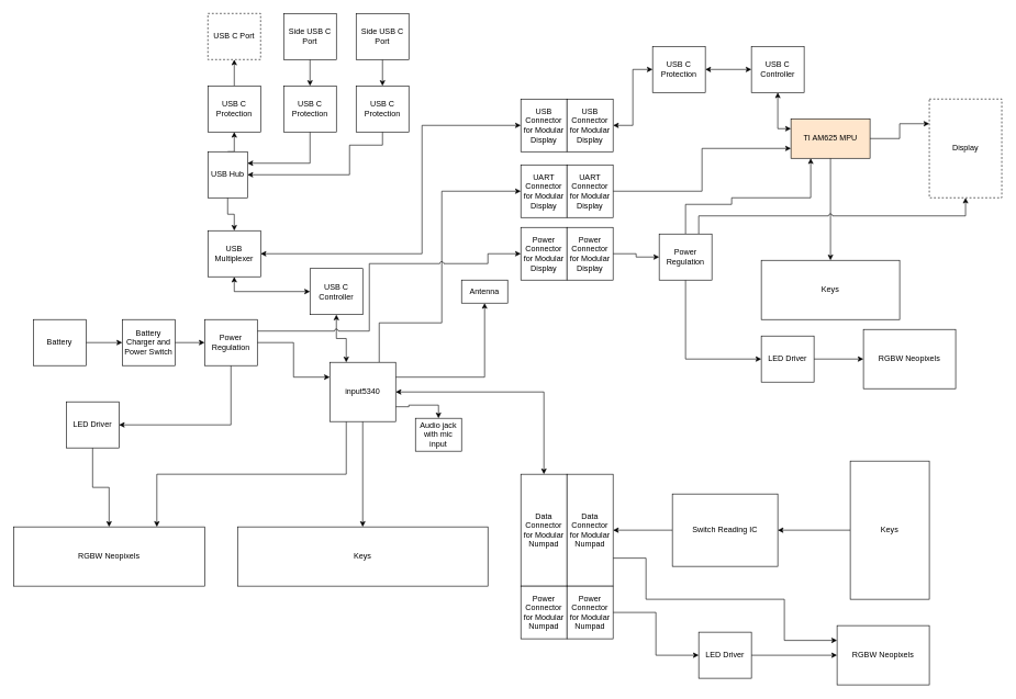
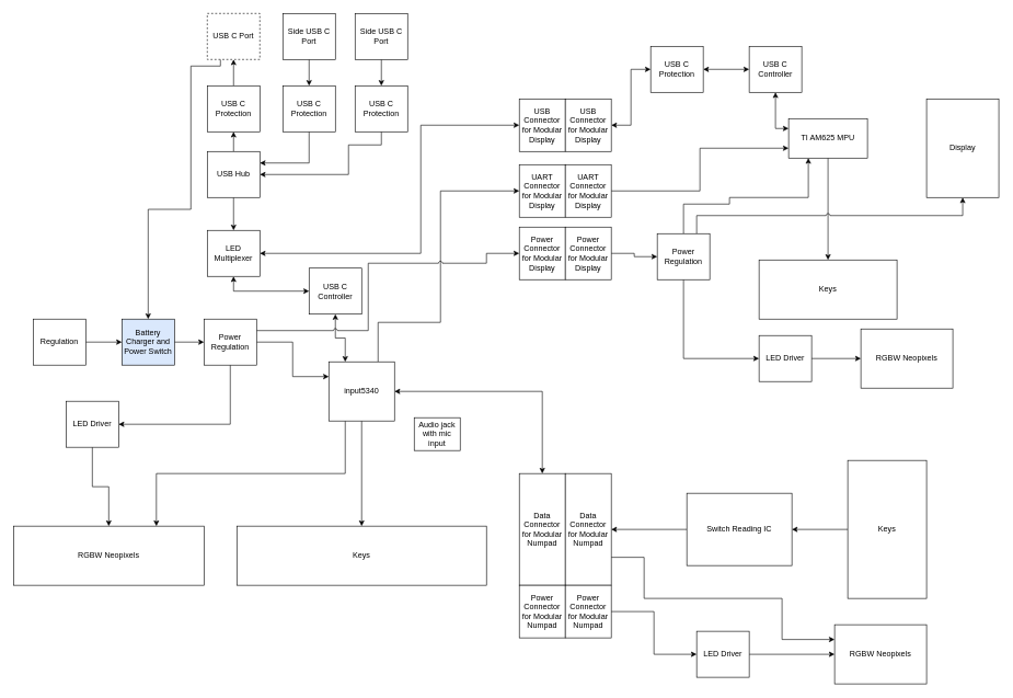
  <mxCell id="0" />
  <mxCell id="1" parent="0" />
- <mxCell id="2" style="edgeStyle=orthogonalEdgeStyle;rounded=0;orthogonalLoop=1;jettySize=auto;html=1;exitX=1;exitY=0.25;exitDx=0;exitDy=0;entryX=0.5;entryY=1;entryDx=0;entryDy=0;" edge="1" parent="1" source="9" target="10"><mxGeometry relative="1" as="geometry" /></mxCell>
  <mxCell id="3" style="edgeStyle=orthogonalEdgeStyle;rounded=0;orthogonalLoop=1;jettySize=auto;html=1;exitX=0.5;exitY=1;exitDx=0;exitDy=0;entryX=0.5;entryY=0;entryDx=0;entryDy=0;" edge="1" parent="1" source="9" target="25"><mxGeometry relative="1" as="geometry" /></mxCell>
  <mxCell id="4" style="edgeStyle=orthogonalEdgeStyle;rounded=0;orthogonalLoop=1;jettySize=auto;html=1;exitX=0.25;exitY=1;exitDx=0;exitDy=0;entryX=0.75;entryY=0;entryDx=0;entryDy=0;" edge="1" parent="1" source="9" target="26"><mxGeometry relative="1" as="geometry" /></mxCell>
  <mxCell id="5" style="edgeStyle=orthogonalEdgeStyle;rounded=0;orthogonalLoop=1;jettySize=auto;html=1;exitX=1;exitY=0.5;exitDx=0;exitDy=0;startArrow=classic;startFill=1;" edge="1" parent="1" source="9" target="29"><mxGeometry relative="1" as="geometry" /></mxCell>
- <mxCell id="6" style="edgeStyle=orthogonalEdgeStyle;rounded=0;orthogonalLoop=1;jettySize=auto;html=1;exitX=1;exitY=0.75;exitDx=0;exitDy=0;entryX=0.5;entryY=0;entryDx=0;entryDy=0;" edge="1" parent="1" source="9" target="30"><mxGeometry relative="1" as="geometry" /></mxCell>
  <mxCell id="7" style="edgeStyle=orthogonalEdgeStyle;rounded=0;orthogonalLoop=1;jettySize=auto;html=1;exitX=0.75;exitY=0;exitDx=0;exitDy=0;entryX=0;entryY=0.5;entryDx=0;entryDy=0;" edge="1" parent="1" source="9" target="31"><mxGeometry relative="1" as="geometry"><Array as="points"><mxPoint x="575" y="490" /><mxPoint x="670" y="490" /><mxPoint x="670" y="290" /></Array></mxGeometry></mxCell>
  <mxCell id="8" style="edgeStyle=orthogonalEdgeStyle;rounded=0;orthogonalLoop=1;jettySize=auto;html=1;exitX=0.25;exitY=0;exitDx=0;exitDy=0;startArrow=classic;startFill=1;" edge="1" parent="1" source="9" target="20"><mxGeometry relative="1" as="geometry" /></mxCell>
  <mxCell id="9" value="input5340" style="rounded=0;whiteSpace=wrap;html=1;" vertex="1" parent="1"><mxGeometry x="500" y="550" width="100" height="90" as="geometry" /></mxCell>
- <mxCell id="10" value="Antenna" style="rounded=0;whiteSpace=wrap;html=1;" vertex="1" parent="1"><mxGeometry x="700" y="425" width="70" height="35" as="geometry" /></mxCell>
  <mxCell id="11" style="edgeStyle=orthogonalEdgeStyle;rounded=0;orthogonalLoop=1;jettySize=auto;html=1;exitX=1;exitY=0.5;exitDx=0;exitDy=0;entryX=0;entryY=0.5;entryDx=0;entryDy=0;" edge="1" parent="1" source="12" target="24"><mxGeometry relative="1" as="geometry" /></mxCell>
- <mxCell id="12" value="Battery Charger and Power Switch" style="rounded=0;whiteSpace=wrap;html=1;" vertex="1" parent="1"><mxGeometry x="185" y="485" width="80" height="70" as="geometry" /></mxCell>
+ <mxCell id="12" value="Battery Charger and Power Switch" style="rounded=0;whiteSpace=wrap;html=1;fillColor=#dae8fc;" vertex="1" parent="1"><mxGeometry x="185" y="485" width="80" height="70" as="geometry" /></mxCell>
  <mxCell id="13" style="edgeStyle=orthogonalEdgeStyle;rounded=0;orthogonalLoop=1;jettySize=auto;html=1;exitX=1;exitY=0.5;exitDx=0;exitDy=0;" edge="1" parent="1" source="14" target="12"><mxGeometry relative="1" as="geometry" /></mxCell>
- <mxCell id="14" value="Battery" style="rounded=0;whiteSpace=wrap;html=1;" vertex="1" parent="1"><mxGeometry x="50" y="485" width="80" height="70" as="geometry" /></mxCell>
+ <mxCell id="14" value="Regulation" style="rounded=0;whiteSpace=wrap;html=1;" vertex="1" parent="1"><mxGeometry x="50" y="485" width="80" height="70" as="geometry" /></mxCell>
+ <mxCell id="15" style="edgeStyle=orthogonalEdgeStyle;rounded=0;orthogonalLoop=1;jettySize=auto;html=1;exitX=0.25;exitY=1;exitDx=0;exitDy=0;entryX=0.5;entryY=0;entryDx=0;entryDy=0;" edge="1" parent="1" source="16" target="12"><mxGeometry relative="1" as="geometry"><Array as="points"><mxPoint x="335" y="100" /><mxPoint x="290" y="100" /><mxPoint x="290" y="318" /><mxPoint x="225" y="318" /></Array></mxGeometry></mxCell>
  <mxCell id="16" value="USB C Port" style="rounded=0;whiteSpace=wrap;html=1;dashed=1;" vertex="1" parent="1"><mxGeometry x="315" y="20" width="80" height="70" as="geometry" /></mxCell>
  <mxCell id="17" style="edgeStyle=orthogonalEdgeStyle;rounded=0;orthogonalLoop=1;jettySize=auto;html=1;exitX=0.5;exitY=0;exitDx=0;exitDy=0;entryX=0.5;entryY=1;entryDx=0;entryDy=0;" edge="1" parent="1" source="18" target="16"><mxGeometry relative="1" as="geometry" /></mxCell>
  <mxCell id="18" value="USB C Protection" style="rounded=0;whiteSpace=wrap;html=1;" vertex="1" parent="1"><mxGeometry x="315" y="130" width="80" height="70" as="geometry" /></mxCell>
  <mxCell id="19" style="edgeStyle=orthogonalEdgeStyle;rounded=0;orthogonalLoop=1;jettySize=auto;html=1;exitX=0;exitY=0.5;exitDx=0;exitDy=0;entryX=0.5;entryY=1;entryDx=0;entryDy=0;startArrow=classic;startFill=1;" edge="1" parent="1" source="20" target="56"><mxGeometry relative="1" as="geometry" /></mxCell>
  <mxCell id="20" value="USB C Controller" style="rounded=0;whiteSpace=wrap;html=1;" vertex="1" parent="1"><mxGeometry x="470" y="407.5" width="80" height="70" as="geometry" /></mxCell>
  <mxCell id="21" style="edgeStyle=orthogonalEdgeStyle;rounded=0;orthogonalLoop=1;jettySize=auto;html=1;exitX=1;exitY=0.5;exitDx=0;exitDy=0;entryX=0;entryY=0.25;entryDx=0;entryDy=0;" edge="1" parent="1" source="24" target="9"><mxGeometry relative="1" as="geometry" /></mxCell>
  <mxCell id="22" style="edgeStyle=orthogonalEdgeStyle;rounded=0;orthogonalLoop=1;jettySize=auto;html=1;exitX=0.5;exitY=1;exitDx=0;exitDy=0;entryX=1;entryY=0.5;entryDx=0;entryDy=0;" edge="1" parent="1" source="24" target="28"><mxGeometry relative="1" as="geometry" /></mxCell>
  <mxCell id="23" style="edgeStyle=orthogonalEdgeStyle;rounded=0;orthogonalLoop=1;jettySize=auto;html=1;exitX=1;exitY=0.25;exitDx=0;exitDy=0;entryX=0;entryY=0.5;entryDx=0;entryDy=0;startArrow=none;startFill=0;jumpStyle=arc;" edge="1" parent="1" source="24" target="65"><mxGeometry relative="1" as="geometry"><Array as="points"><mxPoint x="560" y="502" /><mxPoint x="560" y="400" /><mxPoint x="740" y="400" /><mxPoint x="740" y="385" /></Array></mxGeometry></mxCell>
  <mxCell id="24" value="Power Regulation" style="rounded=0;whiteSpace=wrap;html=1;" vertex="1" parent="1"><mxGeometry x="310" y="485" width="80" height="70" as="geometry" /></mxCell>
  <mxCell id="25" value="Keys" style="rounded=0;whiteSpace=wrap;html=1;" vertex="1" parent="1"><mxGeometry x="360" y="800" width="380" height="90" as="geometry" /></mxCell>
  <mxCell id="26" value="RGBW Neopixels" style="rounded=0;whiteSpace=wrap;html=1;" vertex="1" parent="1"><mxGeometry x="20" y="800" width="290" height="90" as="geometry" /></mxCell>
  <mxCell id="27" style="edgeStyle=orthogonalEdgeStyle;rounded=0;orthogonalLoop=1;jettySize=auto;html=1;exitX=0.5;exitY=1;exitDx=0;exitDy=0;" edge="1" parent="1" source="28" target="26"><mxGeometry relative="1" as="geometry" /></mxCell>
  <mxCell id="28" value="LED Driver" style="rounded=0;whiteSpace=wrap;html=1;" vertex="1" parent="1"><mxGeometry x="100" y="610" width="80" height="70" as="geometry" /></mxCell>
  <mxCell id="29" value="Data Connector for Modular Numpad" style="rounded=0;whiteSpace=wrap;html=1;" vertex="1" parent="1"><mxGeometry x="790" y="720" width="70" height="170" as="geometry" /></mxCell>
  <mxCell id="30" value="Audio jack with mic input" style="rounded=0;whiteSpace=wrap;html=1;" vertex="1" parent="1"><mxGeometry x="630" y="635" width="70" height="50" as="geometry" /></mxCell>
  <mxCell id="31" value="UART Connector for Modular Display" style="rounded=0;whiteSpace=wrap;html=1;" vertex="1" parent="1"><mxGeometry x="790" y="250" width="70" height="80" as="geometry" /></mxCell>
  <mxCell id="32" value="USB Connector for Modular Display" style="rounded=0;whiteSpace=wrap;html=1;" vertex="1" parent="1"><mxGeometry x="790" y="150" width="70" height="80" as="geometry" /></mxCell>
  <mxCell id="33" style="edgeStyle=orthogonalEdgeStyle;rounded=0;orthogonalLoop=1;jettySize=auto;html=1;exitX=0.5;exitY=1;exitDx=0;exitDy=0;" edge="1" parent="1" source="18" target="18"><mxGeometry relative="1" as="geometry" /></mxCell>
  <mxCell id="34" style="edgeStyle=orthogonalEdgeStyle;rounded=0;orthogonalLoop=1;jettySize=auto;html=1;exitX=0.5;exitY=0;exitDx=0;exitDy=0;entryX=0.5;entryY=1;entryDx=0;entryDy=0;" edge="1" parent="1" source="36" target="18"><mxGeometry relative="1" as="geometry" /></mxCell>
  <mxCell id="35" style="edgeStyle=orthogonalEdgeStyle;rounded=0;orthogonalLoop=1;jettySize=auto;html=1;exitX=0.5;exitY=1;exitDx=0;exitDy=0;entryX=0.5;entryY=0;entryDx=0;entryDy=0;" edge="1" parent="1" source="36" target="56"><mxGeometry relative="1" as="geometry" /></mxCell>
- <mxCell id="36" value="USB Hub" style="rounded=0;whiteSpace=wrap;html=1;" vertex="1" parent="1"><mxGeometry x="315" y="230" width="60" height="70" as="geometry" /></mxCell>
+ <mxCell id="36" value="USB Hub" style="rounded=0;whiteSpace=wrap;html=1;" vertex="1" parent="1"><mxGeometry x="315" y="230" width="80" height="70" as="geometry" /></mxCell>
  <mxCell id="37" style="edgeStyle=orthogonalEdgeStyle;rounded=0;orthogonalLoop=1;jettySize=auto;html=1;exitX=0.5;exitY=1;exitDx=0;exitDy=0;entryX=0.5;entryY=0;entryDx=0;entryDy=0;" edge="1" parent="1" source="38" target="40"><mxGeometry relative="1" as="geometry" /></mxCell>
  <mxCell id="38" value="Side USB C Port" style="rounded=0;whiteSpace=wrap;html=1;" vertex="1" parent="1"><mxGeometry x="430" y="20" width="80" height="70" as="geometry" /></mxCell>
  <mxCell id="39" style="edgeStyle=orthogonalEdgeStyle;rounded=0;orthogonalLoop=1;jettySize=auto;html=1;exitX=0.5;exitY=1;exitDx=0;exitDy=0;entryX=1;entryY=0.25;entryDx=0;entryDy=0;" edge="1" parent="1" source="40" target="36"><mxGeometry relative="1" as="geometry" /></mxCell>
  <mxCell id="40" value="USB C Protection" style="rounded=0;whiteSpace=wrap;html=1;" vertex="1" parent="1"><mxGeometry x="430" y="130" width="80" height="70" as="geometry" /></mxCell>
  <mxCell id="41" style="edgeStyle=orthogonalEdgeStyle;rounded=0;orthogonalLoop=1;jettySize=auto;html=1;exitX=0.5;exitY=1;exitDx=0;exitDy=0;entryX=0.5;entryY=0;entryDx=0;entryDy=0;" edge="1" parent="1" source="42" target="44"><mxGeometry relative="1" as="geometry" /></mxCell>
  <mxCell id="42" value="Side USB C Port" style="rounded=0;whiteSpace=wrap;html=1;" vertex="1" parent="1"><mxGeometry x="540" y="20" width="80" height="70" as="geometry" /></mxCell>
  <mxCell id="43" style="edgeStyle=orthogonalEdgeStyle;rounded=0;orthogonalLoop=1;jettySize=auto;html=1;exitX=0.5;exitY=1;exitDx=0;exitDy=0;entryX=1;entryY=0.5;entryDx=0;entryDy=0;" edge="1" parent="1" source="44" target="36"><mxGeometry relative="1" as="geometry"><Array as="points"><mxPoint x="580" y="220" /><mxPoint x="530" y="220" /><mxPoint x="530" y="265" /></Array></mxGeometry></mxCell>
  <mxCell id="44" value="USB C Protection" style="rounded=0;whiteSpace=wrap;html=1;" vertex="1" parent="1"><mxGeometry x="540" y="130" width="80" height="70" as="geometry" /></mxCell>
  <mxCell id="45" style="edgeStyle=orthogonalEdgeStyle;rounded=0;jumpStyle=arc;orthogonalLoop=1;jettySize=auto;html=1;exitX=1;exitY=0.75;exitDx=0;exitDy=0;entryX=0;entryY=0.25;entryDx=0;entryDy=0;startArrow=none;startFill=0;" edge="1" parent="1" source="46" target="78"><mxGeometry relative="1" as="geometry"><Array as="points"><mxPoint x="980" y="848" /><mxPoint x="980" y="910" /><mxPoint x="1190" y="910" /><mxPoint x="1190" y="972" /></Array></mxGeometry></mxCell>
  <mxCell id="46" value="Data Connector for Modular Numpad" style="rounded=0;whiteSpace=wrap;html=1;" vertex="1" parent="1"><mxGeometry x="860" y="720" width="70" height="170" as="geometry" /></mxCell>
  <mxCell id="47" style="edgeStyle=orthogonalEdgeStyle;rounded=0;orthogonalLoop=1;jettySize=auto;html=1;exitX=1;exitY=0.5;exitDx=0;exitDy=0;entryX=0;entryY=0.75;entryDx=0;entryDy=0;" edge="1" parent="1" source="48" target="54"><mxGeometry relative="1" as="geometry" /></mxCell>
  <mxCell id="48" value="UART Connector for Modular Display" style="rounded=0;whiteSpace=wrap;html=1;" vertex="1" parent="1"><mxGeometry x="860" y="250" width="70" height="80" as="geometry" /></mxCell>
  <mxCell id="49" style="edgeStyle=orthogonalEdgeStyle;rounded=0;orthogonalLoop=1;jettySize=auto;html=1;exitX=1;exitY=0.5;exitDx=0;exitDy=0;entryX=0;entryY=0.5;entryDx=0;entryDy=0;startArrow=classic;startFill=1;" edge="1" parent="1" source="50" target="60"><mxGeometry relative="1" as="geometry" /></mxCell>
  <mxCell id="50" value="USB Connector for Modular Display" style="rounded=0;whiteSpace=wrap;html=1;" vertex="1" parent="1"><mxGeometry x="860" y="150" width="70" height="80" as="geometry" /></mxCell>
- <mxCell id="51" value="Display" style="rounded=0;whiteSpace=wrap;html=1;dashed=1;" vertex="1" parent="1"><mxGeometry x="1410" y="150" width="110" height="150" as="geometry" /></mxCell>
- <mxCell id="52" style="edgeStyle=orthogonalEdgeStyle;rounded=0;orthogonalLoop=1;jettySize=auto;html=1;exitX=1;exitY=0.5;exitDx=0;exitDy=0;entryX=0;entryY=0.25;entryDx=0;entryDy=0;" edge="1" parent="1" source="54" target="51"><mxGeometry relative="1" as="geometry" /></mxCell>
+ <mxCell id="51" value="Display" style="rounded=0;whiteSpace=wrap;html=1;" vertex="1" parent="1"><mxGeometry x="1410" y="150" width="110" height="150" as="geometry" /></mxCell>
  <mxCell id="53" style="edgeStyle=orthogonalEdgeStyle;rounded=0;orthogonalLoop=1;jettySize=auto;html=1;exitX=0.5;exitY=1;exitDx=0;exitDy=0;startArrow=none;startFill=0;" edge="1" parent="1" source="54" target="64"><mxGeometry relative="1" as="geometry" /></mxCell>
- <mxCell id="54" value="TI AM625 MPU" style="rounded=0;whiteSpace=wrap;html=1;fillColor=#ffe6cc;" vertex="1" parent="1"><mxGeometry x="1200" y="180" width="120" height="60" as="geometry" /></mxCell>
+ <mxCell id="54" value="TI AM625 MPU" style="rounded=0;whiteSpace=wrap;html=1;" vertex="1" parent="1"><mxGeometry x="1200" y="180" width="120" height="60" as="geometry" /></mxCell>
  <mxCell id="55" style="edgeStyle=orthogonalEdgeStyle;rounded=0;orthogonalLoop=1;jettySize=auto;html=1;exitX=1;exitY=0.5;exitDx=0;exitDy=0;entryX=0;entryY=0.5;entryDx=0;entryDy=0;startArrow=classic;startFill=1;" edge="1" parent="1" source="56" target="32"><mxGeometry relative="1" as="geometry"><Array as="points"><mxPoint x="640" y="385" /><mxPoint x="640" y="190" /></Array></mxGeometry></mxCell>
- <mxCell id="56" value="USB Multiplexer" style="rounded=0;whiteSpace=wrap;html=1;" vertex="1" parent="1"><mxGeometry x="315" y="350" width="80" height="70" as="geometry" /></mxCell>
+ <mxCell id="56" value="LED Multiplexer" style="rounded=0;whiteSpace=wrap;html=1;" vertex="1" parent="1"><mxGeometry x="315" y="350" width="80" height="70" as="geometry" /></mxCell>
  <mxCell id="57" style="edgeStyle=orthogonalEdgeStyle;rounded=0;orthogonalLoop=1;jettySize=auto;html=1;exitX=0.5;exitY=1;exitDx=0;exitDy=0;entryX=0;entryY=0.25;entryDx=0;entryDy=0;startArrow=classic;startFill=1;" edge="1" parent="1" source="58" target="54"><mxGeometry relative="1" as="geometry" /></mxCell>
  <mxCell id="58" value="USB C Controller" style="rounded=0;whiteSpace=wrap;html=1;" vertex="1" parent="1"><mxGeometry x="1140" y="70" width="80" height="70" as="geometry" /></mxCell>
  <mxCell id="59" style="edgeStyle=orthogonalEdgeStyle;rounded=0;orthogonalLoop=1;jettySize=auto;html=1;exitX=1;exitY=0.5;exitDx=0;exitDy=0;entryX=0;entryY=0.5;entryDx=0;entryDy=0;startArrow=classic;startFill=1;" edge="1" parent="1" source="60" target="58"><mxGeometry relative="1" as="geometry" /></mxCell>
  <mxCell id="60" value="USB C Protection" style="rounded=0;whiteSpace=wrap;html=1;" vertex="1" parent="1"><mxGeometry x="990" y="70" width="80" height="70" as="geometry" /></mxCell>
  <mxCell id="61" value="" style="edgeStyle=orthogonalEdgeStyle;rounded=0;orthogonalLoop=1;jettySize=auto;html=1;startArrow=none;startFill=0;" edge="1" parent="1" source="62" target="63"><mxGeometry relative="1" as="geometry" /></mxCell>
  <mxCell id="62" value="LED Driver" style="rounded=0;whiteSpace=wrap;html=1;" vertex="1" parent="1"><mxGeometry x="1155" y="510" width="80" height="70" as="geometry" /></mxCell>
  <mxCell id="63" value="RGBW Neopixels" style="rounded=0;whiteSpace=wrap;html=1;" vertex="1" parent="1"><mxGeometry x="1310" y="500" width="140" height="90" as="geometry" /></mxCell>
  <mxCell id="64" value="Keys" style="rounded=0;whiteSpace=wrap;html=1;" vertex="1" parent="1"><mxGeometry x="1155" y="395" width="210" height="90" as="geometry" /></mxCell>
  <mxCell id="65" value="Power Connector for Modular Display" style="rounded=0;whiteSpace=wrap;html=1;" vertex="1" parent="1"><mxGeometry x="790" y="345" width="70" height="80" as="geometry" /></mxCell>
  <mxCell id="66" style="edgeStyle=orthogonalEdgeStyle;rounded=0;jumpStyle=arc;orthogonalLoop=1;jettySize=auto;html=1;exitX=1;exitY=0.5;exitDx=0;exitDy=0;startArrow=none;startFill=0;" edge="1" parent="1" source="67" target="71"><mxGeometry relative="1" as="geometry" /></mxCell>
  <mxCell id="67" value="Power Connector for Modular Display" style="rounded=0;whiteSpace=wrap;html=1;" vertex="1" parent="1"><mxGeometry x="860" y="345" width="70" height="80" as="geometry" /></mxCell>
  <mxCell id="68" style="edgeStyle=orthogonalEdgeStyle;rounded=0;jumpStyle=arc;orthogonalLoop=1;jettySize=auto;html=1;exitX=0.5;exitY=1;exitDx=0;exitDy=0;entryX=0;entryY=0.5;entryDx=0;entryDy=0;startArrow=none;startFill=0;" edge="1" parent="1" source="71" target="62"><mxGeometry relative="1" as="geometry" /></mxCell>
  <mxCell id="69" style="edgeStyle=orthogonalEdgeStyle;rounded=0;jumpStyle=arc;orthogonalLoop=1;jettySize=auto;html=1;exitX=0.5;exitY=0;exitDx=0;exitDy=0;entryX=0.25;entryY=1;entryDx=0;entryDy=0;startArrow=none;startFill=0;" edge="1" parent="1" source="71" target="54"><mxGeometry relative="1" as="geometry"><Array as="points"><mxPoint x="1040" y="310" /><mxPoint x="1110" y="310" /><mxPoint x="1110" y="300" /><mxPoint x="1230" y="300" /></Array></mxGeometry></mxCell>
  <mxCell id="70" style="edgeStyle=orthogonalEdgeStyle;rounded=0;jumpStyle=arc;orthogonalLoop=1;jettySize=auto;html=1;exitX=0.75;exitY=0;exitDx=0;exitDy=0;entryX=0.5;entryY=1;entryDx=0;entryDy=0;startArrow=none;startFill=0;" edge="1" parent="1" source="71" target="51"><mxGeometry relative="1" as="geometry" /></mxCell>
  <mxCell id="71" value="Power Regulation" style="rounded=0;whiteSpace=wrap;html=1;" vertex="1" parent="1"><mxGeometry x="1000" y="355" width="80" height="70" as="geometry" /></mxCell>
  <mxCell id="72" style="edgeStyle=orthogonalEdgeStyle;rounded=0;jumpStyle=arc;orthogonalLoop=1;jettySize=auto;html=1;exitX=0;exitY=0.5;exitDx=0;exitDy=0;entryX=1;entryY=0.5;entryDx=0;entryDy=0;startArrow=none;startFill=0;" edge="1" parent="1" source="73" target="46"><mxGeometry relative="1" as="geometry" /></mxCell>
- <mxCell id="73" value="Switch Reading IC" style="rounded=0;whiteSpace=wrap;html=1;" vertex="1" parent="1"><mxGeometry x="1020" y="750" width="160" height="110" as="geometry" /></mxCell>
+ <mxCell id="73" value="Switch Reading IC" style="rounded=0;whiteSpace=wrap;html=1;" vertex="1" parent="1"><mxGeometry x="1045" y="750" width="160" height="110" as="geometry" /></mxCell>
  <mxCell id="74" style="edgeStyle=orthogonalEdgeStyle;rounded=0;jumpStyle=arc;orthogonalLoop=1;jettySize=auto;html=1;exitX=0;exitY=0.5;exitDx=0;exitDy=0;entryX=1;entryY=0.5;entryDx=0;entryDy=0;startArrow=none;startFill=0;" edge="1" parent="1" source="75" target="73"><mxGeometry relative="1" as="geometry" /></mxCell>
  <mxCell id="75" value="Keys" style="rounded=0;whiteSpace=wrap;html=1;" vertex="1" parent="1"><mxGeometry x="1290" y="700" width="120" height="210" as="geometry" /></mxCell>
  <mxCell id="76" style="edgeStyle=orthogonalEdgeStyle;rounded=0;jumpStyle=arc;orthogonalLoop=1;jettySize=auto;html=1;exitX=1;exitY=0.5;exitDx=0;exitDy=0;entryX=0;entryY=0.5;entryDx=0;entryDy=0;startArrow=none;startFill=0;" edge="1" parent="1" source="77" target="78"><mxGeometry relative="1" as="geometry" /></mxCell>
  <mxCell id="77" value="LED Driver" style="rounded=0;whiteSpace=wrap;html=1;" vertex="1" parent="1"><mxGeometry x="1060" y="960" width="80" height="70" as="geometry" /></mxCell>
  <mxCell id="78" value="RGBW Neopixels" style="rounded=0;whiteSpace=wrap;html=1;" vertex="1" parent="1"><mxGeometry x="1270" y="950" width="140" height="90" as="geometry" /></mxCell>
  <mxCell id="79" value="Power Connector for Modular Numpad" style="rounded=0;whiteSpace=wrap;html=1;" vertex="1" parent="1"><mxGeometry x="790" y="890" width="70" height="80" as="geometry" /></mxCell>
  <mxCell id="80" style="edgeStyle=orthogonalEdgeStyle;rounded=0;jumpStyle=arc;orthogonalLoop=1;jettySize=auto;html=1;exitX=1;exitY=0.5;exitDx=0;exitDy=0;entryX=0;entryY=0.5;entryDx=0;entryDy=0;startArrow=none;startFill=0;" edge="1" parent="1" source="81" target="77"><mxGeometry relative="1" as="geometry" /></mxCell>
  <mxCell id="81" value="Power Connector for Modular Numpad" style="rounded=0;whiteSpace=wrap;html=1;" vertex="1" parent="1"><mxGeometry x="860" y="890" width="70" height="80" as="geometry" /></mxCell>
